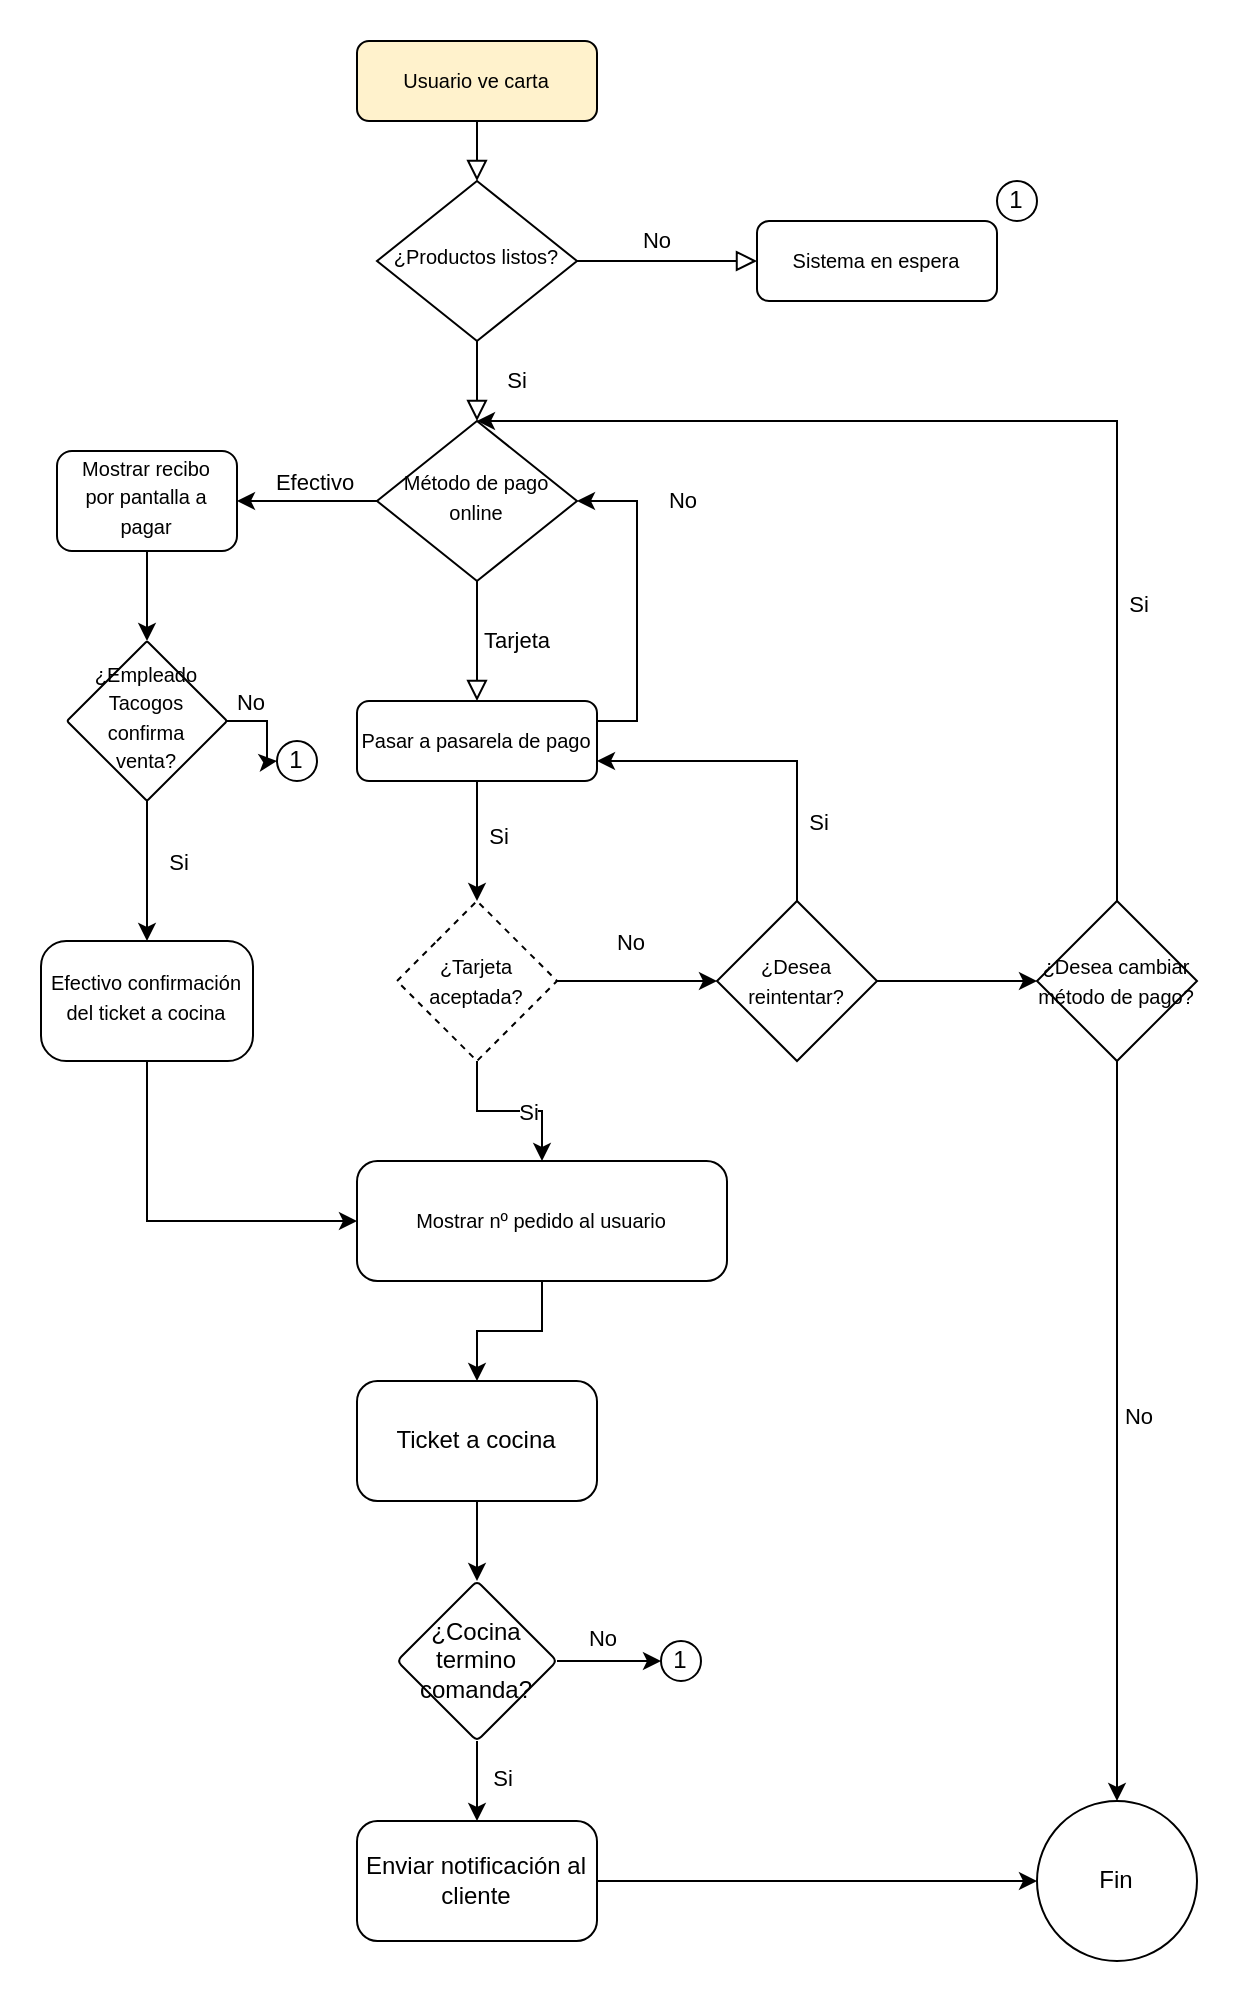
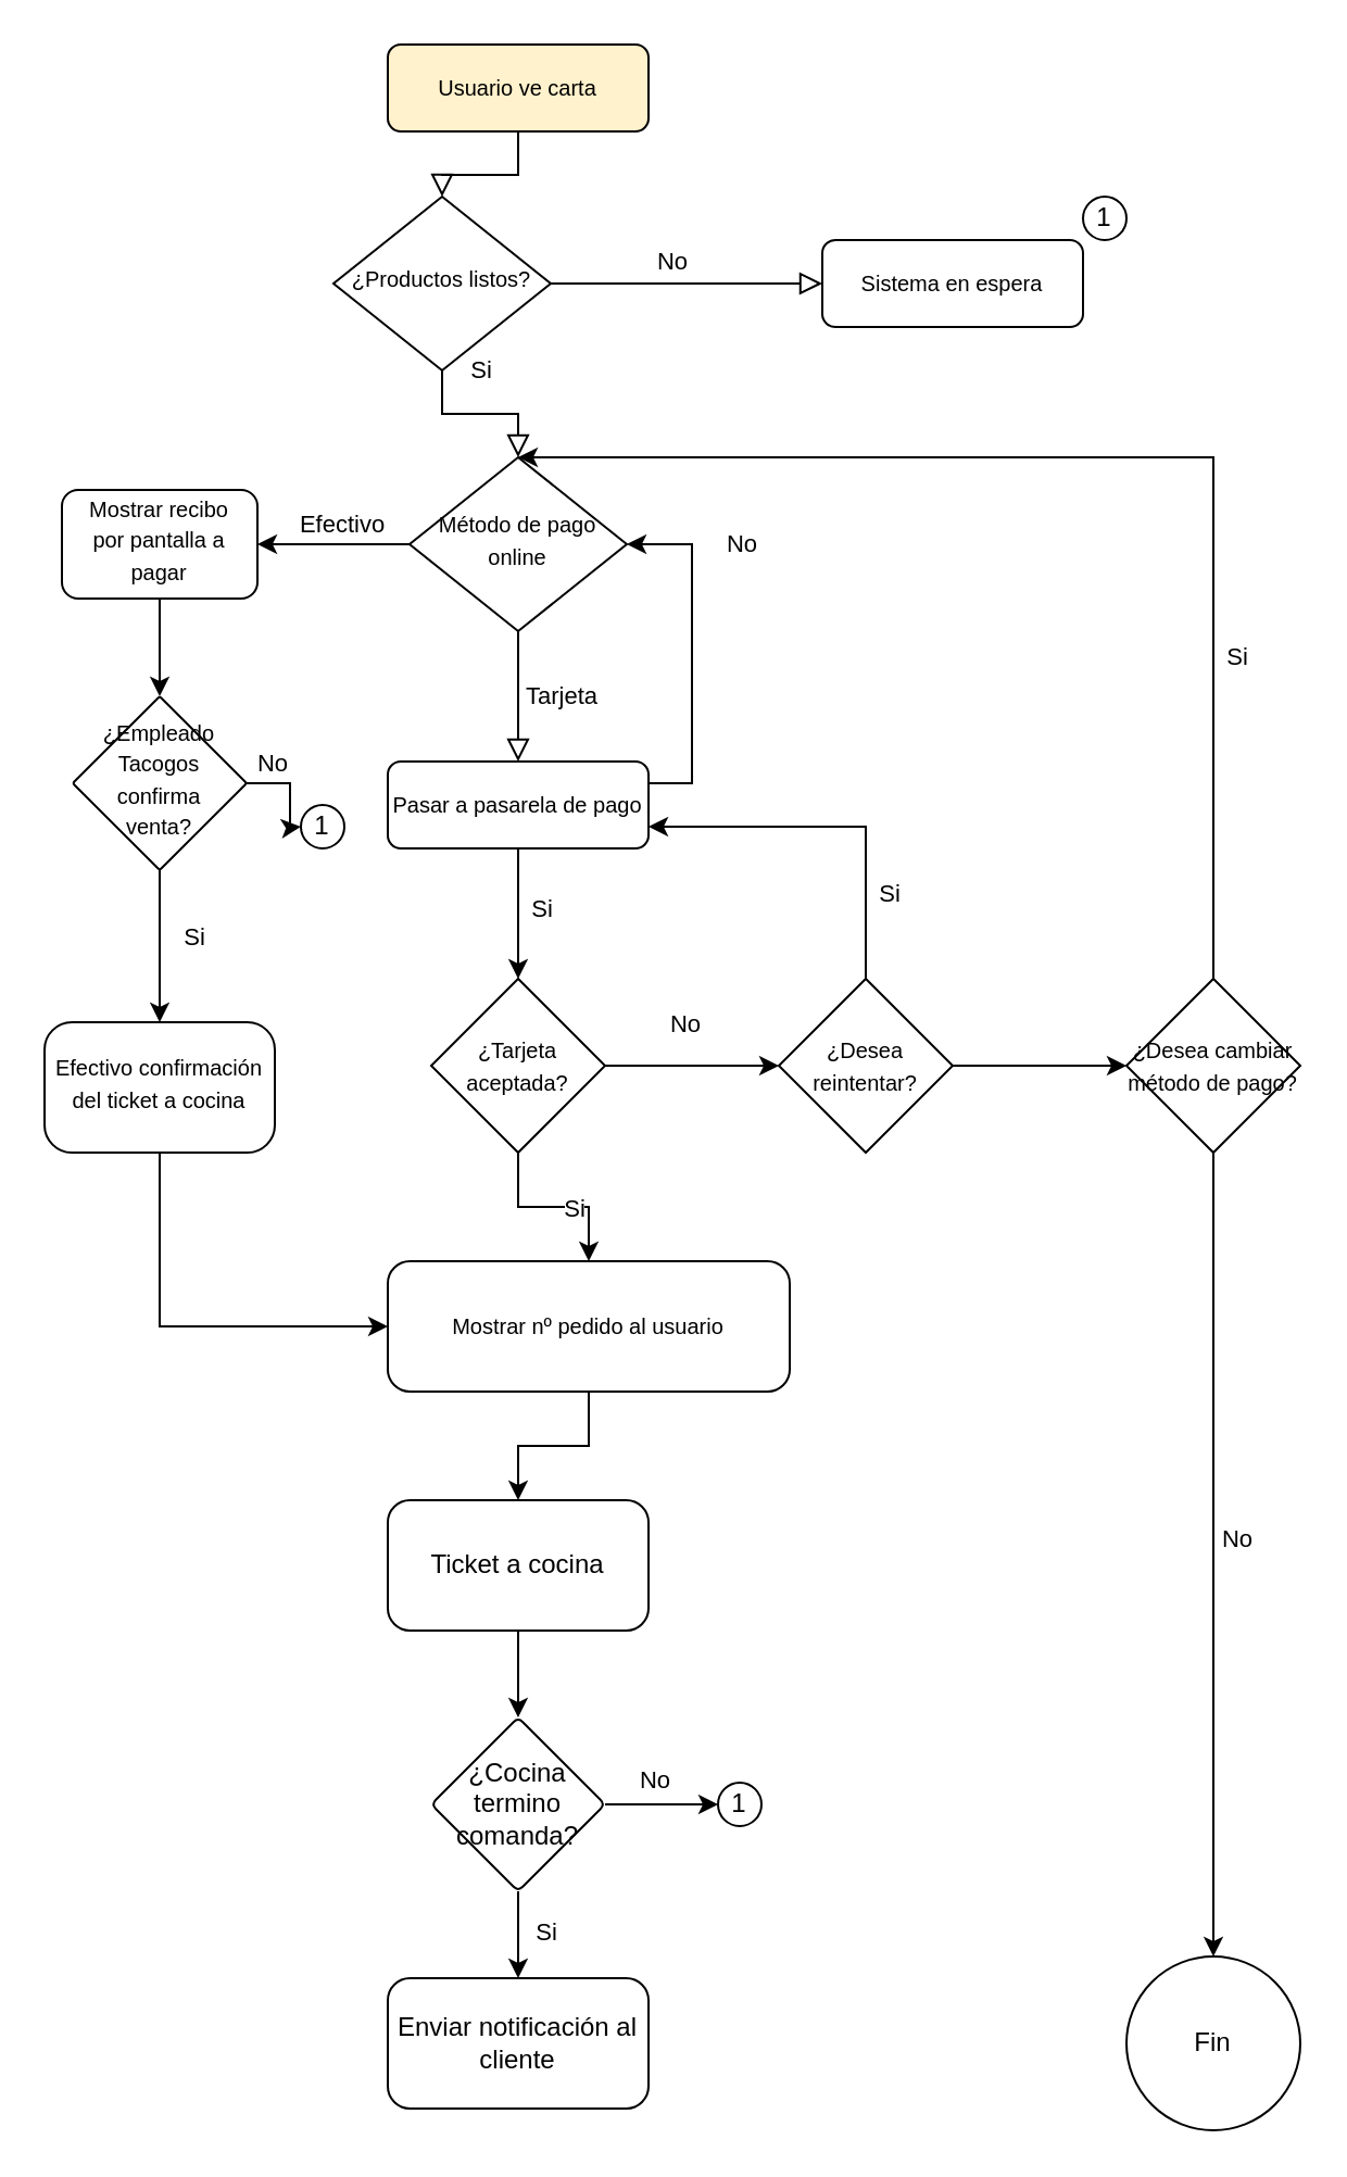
  <mxCell id="0" />
  <mxCell id="1" parent="0" />
  <mxCell id="2" value="" style="rounded=0;html=1;jettySize=auto;orthogonalLoop=1;fontSize=11;endArrow=block;endFill=0;endSize=8;strokeWidth=1;shadow=0;labelBackgroundColor=none;edgeStyle=orthogonalEdgeStyle;" parent="1" source="3" target="6" edge="1"><mxGeometry relative="1" as="geometry" /></mxCell>
  <mxCell id="3" value="&lt;font style=&quot;font-size: 10px;&quot;&gt;Usuario ve carta&lt;/font&gt;" style="rounded=1;whiteSpace=wrap;html=1;fontSize=12;glass=0;strokeWidth=1;shadow=0;fillColor=#fff2cc;" parent="1" vertex="1"><mxGeometry x="178" y="20" width="120" height="40" as="geometry" /></mxCell>
  <mxCell id="4" value="Si" style="rounded=0;html=1;jettySize=auto;orthogonalLoop=1;fontSize=11;endArrow=block;endFill=0;endSize=8;strokeWidth=1;shadow=0;labelBackgroundColor=none;edgeStyle=orthogonalEdgeStyle;" parent="1" source="6" target="10" edge="1"><mxGeometry y="20" relative="1" as="geometry"><mxPoint as="offset" /></mxGeometry></mxCell>
  <mxCell id="5" value="No" style="edgeStyle=orthogonalEdgeStyle;rounded=0;html=1;jettySize=auto;orthogonalLoop=1;fontSize=11;endArrow=block;endFill=0;endSize=8;strokeWidth=1;shadow=0;labelBackgroundColor=none;entryX=0;entryY=0.5;entryDx=0;entryDy=0;" parent="1" source="6" target="16" edge="1"><mxGeometry x="-0.111" y="10" relative="1" as="geometry"><mxPoint as="offset" /></mxGeometry></mxCell>
- <mxCell id="6" value="&lt;font style=&quot;font-size: 10px;&quot;&gt;¿Productos listos?&lt;/font&gt;" style="rhombus;whiteSpace=wrap;html=1;shadow=0;fontFamily=Helvetica;fontSize=12;align=center;strokeWidth=1;spacing=6;spacingTop=-4;" parent="1" vertex="1"><mxGeometry x="188" y="90" width="100" height="80" as="geometry" /></mxCell>
+ <mxCell id="6" value="&lt;font style=&quot;font-size: 10px;&quot;&gt;¿Productos listos?&lt;/font&gt;" style="rhombus;whiteSpace=wrap;html=1;shadow=0;fontFamily=Helvetica;fontSize=12;align=center;strokeWidth=1;spacing=6;spacingTop=-4;" parent="1" vertex="1"><mxGeometry x="153" y="90" width="100" height="80" as="geometry" /></mxCell>
  <mxCell id="7" value="Tarjeta" style="rounded=0;html=1;jettySize=auto;orthogonalLoop=1;fontSize=11;endArrow=block;endFill=0;endSize=8;strokeWidth=1;shadow=0;labelBackgroundColor=none;edgeStyle=orthogonalEdgeStyle;" parent="1" source="10" target="15" edge="1"><mxGeometry y="20" relative="1" as="geometry"><mxPoint as="offset" /></mxGeometry></mxCell>
  <mxCell id="8" value="" style="edgeStyle=orthogonalEdgeStyle;rounded=0;orthogonalLoop=1;jettySize=auto;html=1;" edge="1" parent="1" source="10" target="25"><mxGeometry relative="1" as="geometry" /></mxCell>
  <mxCell id="9" value="Efectivo" style="edgeLabel;html=1;align=center;verticalAlign=middle;resizable=0;points=[];" vertex="1" connectable="0" parent="8"><mxGeometry x="-0.09" y="2" relative="1" as="geometry"><mxPoint y="-12" as="offset" /></mxGeometry></mxCell>
  <mxCell id="10" value="&lt;font style=&quot;font-size: 10px;&quot;&gt;Método de pago online&lt;/font&gt;" style="rhombus;whiteSpace=wrap;html=1;shadow=0;fontFamily=Helvetica;fontSize=12;align=center;strokeWidth=1;spacing=6;spacingTop=-4;" parent="1" vertex="1"><mxGeometry x="188" y="210" width="100" height="80" as="geometry" /></mxCell>
  <mxCell id="11" value="" style="edgeStyle=orthogonalEdgeStyle;rounded=0;orthogonalLoop=1;jettySize=auto;html=1;" edge="1" parent="1" source="15" target="21"><mxGeometry relative="1" as="geometry" /></mxCell>
  <mxCell id="12" value="Si" style="edgeLabel;html=1;align=center;verticalAlign=middle;resizable=0;points=[];" vertex="1" connectable="0" parent="11"><mxGeometry x="-0.086" relative="1" as="geometry"><mxPoint x="10" as="offset" /></mxGeometry></mxCell>
  <mxCell id="13" style="edgeStyle=orthogonalEdgeStyle;rounded=0;orthogonalLoop=1;jettySize=auto;html=1;exitX=1;exitY=0.25;exitDx=0;exitDy=0;" edge="1" parent="1" source="15"><mxGeometry relative="1" as="geometry"><mxPoint x="178" y="490" as="sourcePoint" /><mxPoint x="288" y="250" as="targetPoint" /><Array as="points"><mxPoint x="298" y="360" /><mxPoint x="318" y="360" /><mxPoint x="318" y="250" /></Array></mxGeometry></mxCell>
  <mxCell id="14" value="No" style="edgeLabel;html=1;align=center;verticalAlign=middle;resizable=0;points=[];" vertex="1" connectable="0" parent="13"><mxGeometry x="-0.117" relative="1" as="geometry"><mxPoint x="22" y="-60" as="offset" /></mxGeometry></mxCell>
  <mxCell id="15" value="&lt;font style=&quot;font-size: 10px;&quot;&gt;Pasar a pasarela de pago&lt;/font&gt;" style="rounded=1;whiteSpace=wrap;html=1;fontSize=12;glass=0;strokeWidth=1;shadow=0;" parent="1" vertex="1"><mxGeometry x="178" y="350" width="120" height="40" as="geometry" /></mxCell>
  <mxCell id="16" value="&lt;font style=&quot;font-size: 10px;&quot;&gt;Sistema en espera&lt;/font&gt;" style="rounded=1;whiteSpace=wrap;html=1;fontSize=12;glass=0;strokeWidth=1;shadow=0;" parent="1" vertex="1"><mxGeometry x="378" y="110" width="120" height="40" as="geometry" /></mxCell>
  <mxCell id="17" value="" style="edgeStyle=orthogonalEdgeStyle;rounded=0;orthogonalLoop=1;jettySize=auto;html=1;" edge="1" parent="1" source="21" target="23"><mxGeometry relative="1" as="geometry" /></mxCell>
  <mxCell id="18" value="Si" style="edgeLabel;html=1;align=center;verticalAlign=middle;resizable=0;points=[];" vertex="1" connectable="0" parent="17"><mxGeometry x="-0.04" relative="1" as="geometry"><mxPoint x="10" as="offset" /></mxGeometry></mxCell>
  <mxCell id="19" value="" style="edgeStyle=orthogonalEdgeStyle;rounded=0;orthogonalLoop=1;jettySize=auto;html=1;" edge="1" parent="1" source="21" target="29"><mxGeometry relative="1" as="geometry" /></mxCell>
  <mxCell id="20" value="No" style="edgeLabel;html=1;align=center;verticalAlign=middle;resizable=0;points=[];" vertex="1" connectable="0" parent="19"><mxGeometry x="-0.111" y="2" relative="1" as="geometry"><mxPoint y="-18" as="offset" /></mxGeometry></mxCell>
- <mxCell id="21" value="&lt;font style=&quot;font-size: 10px;&quot;&gt;¿Tarjeta aceptada?&lt;/font&gt;" style="rhombus;whiteSpace=wrap;html=1;rounded=1;glass=0;strokeWidth=1;shadow=0;arcSize=0;dashed=1;" vertex="1" parent="1"><mxGeometry x="198" y="450" width="80" height="80" as="geometry" /></mxCell>
+ <mxCell id="21" value="&lt;font style=&quot;font-size: 10px;&quot;&gt;¿Tarjeta aceptada?&lt;/font&gt;" style="rhombus;whiteSpace=wrap;html=1;rounded=1;glass=0;strokeWidth=1;shadow=0;arcSize=0;" vertex="1" parent="1"><mxGeometry x="198" y="450" width="80" height="80" as="geometry" /></mxCell>
  <mxCell id="22" value="" style="edgeStyle=orthogonalEdgeStyle;rounded=0;orthogonalLoop=1;jettySize=auto;html=1;" edge="1" parent="1" source="23" target="45"><mxGeometry relative="1" as="geometry" /></mxCell>
  <mxCell id="23" value="&lt;font style=&quot;font-size: 10px;&quot;&gt;Mostrar nº pedido al usuario&lt;/font&gt;" style="whiteSpace=wrap;html=1;rounded=1;glass=0;strokeWidth=1;shadow=0;arcSize=17;" vertex="1" parent="1"><mxGeometry x="178" y="580" width="185" height="60" as="geometry" /></mxCell>
  <mxCell id="24" value="" style="edgeStyle=orthogonalEdgeStyle;rounded=0;orthogonalLoop=1;jettySize=auto;html=1;" edge="1" parent="1" source="25" target="39"><mxGeometry relative="1" as="geometry" /></mxCell>
  <mxCell id="25" value="&lt;font style=&quot;font-size: 10px;&quot;&gt;Mostrar recibo por pantalla a pagar&lt;/font&gt;" style="rounded=1;whiteSpace=wrap;html=1;shadow=0;strokeWidth=1;spacing=6;spacingTop=-4;" vertex="1" parent="1"><mxGeometry x="28" y="225" width="90" height="50" as="geometry" /></mxCell>
  <mxCell id="26" style="edgeStyle=orthogonalEdgeStyle;rounded=0;orthogonalLoop=1;jettySize=auto;html=1;entryX=1;entryY=0.5;entryDx=0;entryDy=0;exitX=0.5;exitY=0;exitDx=0;exitDy=0;" edge="1" parent="1" source="29"><mxGeometry relative="1" as="geometry"><mxPoint x="398" y="460" as="sourcePoint" /><mxPoint x="298" y="380" as="targetPoint" /><Array as="points"><mxPoint x="398" y="380" /></Array></mxGeometry></mxCell>
  <mxCell id="27" value="Si" style="edgeLabel;html=1;align=center;verticalAlign=middle;resizable=0;points=[];" vertex="1" connectable="0" parent="26"><mxGeometry x="-0.53" y="-1" relative="1" as="geometry"><mxPoint x="9" as="offset" /></mxGeometry></mxCell>
  <mxCell id="28" value="" style="edgeStyle=orthogonalEdgeStyle;rounded=0;orthogonalLoop=1;jettySize=auto;html=1;" edge="1" parent="1" source="29" target="34"><mxGeometry relative="1" as="geometry" /></mxCell>
  <mxCell id="29" value="&lt;font style=&quot;font-size: 10px;&quot;&gt;¿Desea reintentar?&lt;/font&gt;" style="rhombus;whiteSpace=wrap;html=1;rounded=1;glass=0;strokeWidth=1;shadow=0;arcSize=0;" vertex="1" parent="1"><mxGeometry x="358" y="450" width="80" height="80" as="geometry" /></mxCell>
  <mxCell id="30" style="edgeStyle=orthogonalEdgeStyle;rounded=0;orthogonalLoop=1;jettySize=auto;html=1;entryX=0.5;entryY=0;entryDx=0;entryDy=0;" edge="1" parent="1" source="34" target="10"><mxGeometry relative="1" as="geometry"><mxPoint x="558" y="300" as="targetPoint" /><Array as="points"><mxPoint x="558" y="210" /></Array></mxGeometry></mxCell>
  <mxCell id="31" value="Si" style="edgeLabel;html=1;align=center;verticalAlign=middle;resizable=0;points=[];" vertex="1" connectable="0" parent="30"><mxGeometry x="-0.469" y="1" relative="1" as="geometry"><mxPoint x="11" as="offset" /></mxGeometry></mxCell>
  <mxCell id="32" style="edgeStyle=orthogonalEdgeStyle;rounded=0;orthogonalLoop=1;jettySize=auto;html=1;entryX=0.5;entryY=0;entryDx=0;entryDy=0;" edge="1" parent="1" source="34" target="54"><mxGeometry relative="1" as="geometry"><mxPoint x="558" y="660" as="targetPoint" /></mxGeometry></mxCell>
  <mxCell id="33" value="No" style="edgeLabel;html=1;align=center;verticalAlign=middle;resizable=0;points=[];" vertex="1" connectable="0" parent="32"><mxGeometry x="-0.027" y="1" relative="1" as="geometry"><mxPoint x="9" y="-3" as="offset" /></mxGeometry></mxCell>
  <mxCell id="34" value="&lt;font style=&quot;font-size: 10px;&quot;&gt;¿Desea cambiar método de pago?&lt;/font&gt;" style="rhombus;whiteSpace=wrap;html=1;rounded=1;glass=0;strokeWidth=1;shadow=0;arcSize=0;align=center;" vertex="1" parent="1"><mxGeometry x="518" y="450" width="80" height="80" as="geometry" /></mxCell>
  <mxCell id="35" value="" style="edgeStyle=orthogonalEdgeStyle;rounded=0;orthogonalLoop=1;jettySize=auto;html=1;" edge="1" parent="1" source="39" target="41"><mxGeometry relative="1" as="geometry" /></mxCell>
  <mxCell id="36" value="Si" style="edgeLabel;html=1;align=center;verticalAlign=middle;resizable=0;points=[];" vertex="1" connectable="0" parent="35"><mxGeometry x="-0.143" relative="1" as="geometry"><mxPoint x="15" as="offset" /></mxGeometry></mxCell>
  <mxCell id="37" style="edgeStyle=orthogonalEdgeStyle;rounded=0;orthogonalLoop=1;jettySize=auto;html=1;" edge="1" parent="1" source="39"><mxGeometry relative="1" as="geometry"><mxPoint x="138" y="380" as="targetPoint" /></mxGeometry></mxCell>
  <mxCell id="38" value="No" style="edgeLabel;html=1;align=center;verticalAlign=middle;resizable=0;points=[];" vertex="1" connectable="0" parent="37"><mxGeometry x="-0.389" relative="1" as="geometry"><mxPoint x="-3" y="-10" as="offset" /></mxGeometry></mxCell>
  <mxCell id="39" value="&lt;font style=&quot;font-size: 10px;&quot;&gt;¿Empleado Tacogos confirma venta?&lt;/font&gt;" style="rhombus;whiteSpace=wrap;html=1;rounded=1;shadow=0;strokeWidth=1;spacing=6;spacingTop=-4;arcSize=2;" vertex="1" parent="1"><mxGeometry x="33" y="320" width="80" height="80" as="geometry" /></mxCell>
  <mxCell id="40" style="edgeStyle=orthogonalEdgeStyle;rounded=0;orthogonalLoop=1;jettySize=auto;html=1;entryX=0;entryY=0.5;entryDx=0;entryDy=0;" edge="1" parent="1" source="41" target="23"><mxGeometry relative="1" as="geometry"><Array as="points"><mxPoint x="73" y="610" /></Array></mxGeometry></mxCell>
  <mxCell id="41" value="&lt;font style=&quot;font-size: 10px;&quot;&gt;Efectivo confirmación del ticket a cocina&lt;/font&gt;" style="rounded=1;whiteSpace=wrap;html=1;shadow=0;strokeWidth=1;spacing=6;spacingTop=-4;arcSize=21;" vertex="1" parent="1"><mxGeometry x="20" y="470" width="106" height="60" as="geometry" /></mxCell>
  <mxCell id="42" value="1" style="ellipse;whiteSpace=wrap;html=1;aspect=fixed;" vertex="1" parent="1"><mxGeometry x="498" y="90" width="20" height="20" as="geometry" /></mxCell>
  <mxCell id="43" value="1" style="ellipse;whiteSpace=wrap;html=1;aspect=fixed;" vertex="1" parent="1"><mxGeometry x="138" y="370" width="20" height="20" as="geometry" /></mxCell>
  <mxCell id="44" value="" style="edgeStyle=orthogonalEdgeStyle;rounded=0;orthogonalLoop=1;jettySize=auto;html=1;" edge="1" parent="1" source="45" target="49"><mxGeometry relative="1" as="geometry" /></mxCell>
  <mxCell id="45" value="Ticket a cocina" style="rounded=1;whiteSpace=wrap;html=1;glass=0;strokeWidth=1;shadow=0;arcSize=17;" vertex="1" parent="1"><mxGeometry x="178" y="690" width="120" height="60" as="geometry" /></mxCell>
  <mxCell id="46" value="" style="edgeStyle=orthogonalEdgeStyle;rounded=0;orthogonalLoop=1;jettySize=auto;html=1;" edge="1" parent="1" source="49" target="51"><mxGeometry relative="1" as="geometry" /></mxCell>
  <mxCell id="47" value="Si" style="edgeLabel;html=1;align=center;verticalAlign=middle;resizable=0;points=[];" vertex="1" connectable="0" parent="46"><mxGeometry x="-0.094" relative="1" as="geometry"><mxPoint x="12" as="offset" /></mxGeometry></mxCell>
  <mxCell id="48" style="edgeStyle=orthogonalEdgeStyle;rounded=0;orthogonalLoop=1;jettySize=auto;html=1;" edge="1" parent="1" source="49"><mxGeometry relative="1" as="geometry"><mxPoint x="330" y="830" as="targetPoint" /></mxGeometry></mxCell>
  <mxCell id="49" value="¿Cocina termino comanda?" style="rhombus;whiteSpace=wrap;html=1;rounded=1;glass=0;strokeWidth=1;shadow=0;arcSize=6;" vertex="1" parent="1"><mxGeometry x="198" y="790" width="80" height="80" as="geometry" /></mxCell>
- <mxCell id="50" value="" style="edgeStyle=orthogonalEdgeStyle;rounded=0;orthogonalLoop=1;jettySize=auto;html=1;" edge="1" parent="1" source="51" target="54"><mxGeometry relative="1" as="geometry" /></mxCell>
  <mxCell id="51" value="Enviar notificación al cliente" style="rounded=1;whiteSpace=wrap;html=1;glass=0;strokeWidth=1;shadow=0;arcSize=17;" vertex="1" parent="1"><mxGeometry x="178" y="910" width="120" height="60" as="geometry" /></mxCell>
  <mxCell id="52" value="1" style="ellipse;whiteSpace=wrap;html=1;aspect=fixed;" vertex="1" parent="1"><mxGeometry x="330" y="820" width="20" height="20" as="geometry" /></mxCell>
  <mxCell id="53" value="No" style="edgeLabel;html=1;align=center;verticalAlign=middle;resizable=0;points=[];" vertex="1" connectable="0" parent="1"><mxGeometry x="127.5" y="380" as="geometry"><mxPoint x="173" y="438" as="offset" /></mxGeometry></mxCell>
  <mxCell id="54" value="Fin" style="ellipse;whiteSpace=wrap;html=1;rounded=1;glass=0;strokeWidth=1;shadow=0;arcSize=17;" vertex="1" parent="1"><mxGeometry x="518" y="900" width="80" height="80" as="geometry" /></mxCell>
